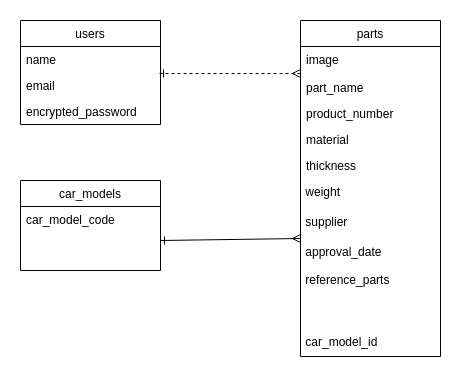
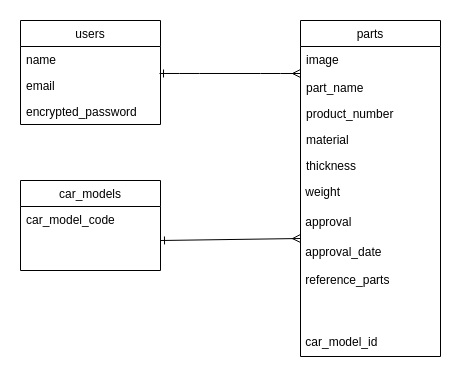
  <mxCell id="0" />
  <mxCell id="1" parent="0" />
  <mxCell id="2" value="users" style="swimlane;fontStyle=0;childLayout=stackLayout;horizontal=1;startSize=26;horizontalStack=0;resizeParent=1;resizeParentMax=0;resizeLast=0;collapsible=1;marginBottom=0;" parent="1" vertex="1"><mxGeometry x="20" y="20" width="140" height="104" as="geometry" /></mxCell>
  <mxCell id="3" value="name" style="text;strokeColor=none;fillColor=none;align=left;verticalAlign=top;spacingLeft=4;spacingRight=4;overflow=hidden;rotatable=0;points=[[0,0.5],[1,0.5]];portConstraint=eastwest;" parent="2" vertex="1"><mxGeometry y="26" width="140" height="26" as="geometry" /></mxCell>
  <mxCell id="4" value="email" style="text;strokeColor=none;fillColor=none;align=left;verticalAlign=top;spacingLeft=4;spacingRight=4;overflow=hidden;rotatable=0;points=[[0,0.5],[1,0.5]];portConstraint=eastwest;" parent="2" vertex="1"><mxGeometry y="52" width="140" height="26" as="geometry" /></mxCell>
  <mxCell id="5" value="encrypted_password" style="text;strokeColor=none;fillColor=none;align=left;verticalAlign=top;spacingLeft=4;spacingRight=4;overflow=hidden;rotatable=0;points=[[0,0.5],[1,0.5]];portConstraint=eastwest;" parent="2" vertex="1"><mxGeometry y="78" width="140" height="26" as="geometry" /></mxCell>
  <mxCell id="6" value="car_models" style="swimlane;fontStyle=0;childLayout=stackLayout;horizontal=1;startSize=26;horizontalStack=0;resizeParent=1;resizeParentMax=0;resizeLast=0;collapsible=1;marginBottom=0;" parent="1" vertex="1"><mxGeometry x="20" y="180" width="140" height="90" as="geometry" /></mxCell>
  <mxCell id="7" value="car_model_code" style="text;strokeColor=none;fillColor=none;align=left;verticalAlign=top;spacingLeft=4;spacingRight=4;overflow=hidden;rotatable=0;points=[[0,0.5],[1,0.5]];portConstraint=eastwest;" parent="6" vertex="1"><mxGeometry y="26" width="140" height="64" as="geometry" /></mxCell>
  <mxCell id="8" value="parts" style="swimlane;fontStyle=0;childLayout=stackLayout;horizontal=1;startSize=26;horizontalStack=0;resizeParent=1;resizeParentMax=0;resizeLast=0;collapsible=1;marginBottom=0;" parent="1" vertex="1"><mxGeometry x="300" y="20" width="140" height="336" as="geometry" /></mxCell>
  <mxCell id="9" value="image&#10;&#10;part_name" style="text;strokeColor=none;fillColor=none;align=left;verticalAlign=top;spacingLeft=4;spacingRight=4;overflow=hidden;rotatable=0;points=[[0,0.5],[1,0.5]];portConstraint=eastwest;" parent="8" vertex="1"><mxGeometry y="26" width="140" height="54" as="geometry" /></mxCell>
  <mxCell id="10" value="product_number" style="text;strokeColor=none;fillColor=none;align=left;verticalAlign=top;spacingLeft=4;spacingRight=4;overflow=hidden;rotatable=0;points=[[0,0.5],[1,0.5]];portConstraint=eastwest;" parent="8" vertex="1"><mxGeometry y="80" width="140" height="26" as="geometry" /></mxCell>
  <mxCell id="11" value="material" style="text;strokeColor=none;fillColor=none;align=left;verticalAlign=top;spacingLeft=4;spacingRight=4;overflow=hidden;rotatable=0;points=[[0,0.5],[1,0.5]];portConstraint=eastwest;" parent="8" vertex="1"><mxGeometry y="106" width="140" height="26" as="geometry" /></mxCell>
  <mxCell id="12" value="thickness" style="text;strokeColor=none;fillColor=none;align=left;verticalAlign=top;spacingLeft=4;spacingRight=4;overflow=hidden;rotatable=0;points=[[0,0.5],[1,0.5]];portConstraint=eastwest;" parent="8" vertex="1"><mxGeometry y="132" width="140" height="26" as="geometry" /></mxCell>
  <mxCell id="13" value="&lt;font face=&quot;helvetica&quot;&gt;&amp;nbsp;weight&lt;/font&gt;" style="text;whiteSpace=wrap;html=1;" parent="8" vertex="1"><mxGeometry y="158" width="140" height="30" as="geometry" /></mxCell>
- <mxCell id="14" value="&lt;span style=&quot;font-family: &amp;#34;helvetica&amp;#34;&quot;&gt;&amp;nbsp;supplier&lt;/span&gt;" style="text;whiteSpace=wrap;html=1;" parent="8" vertex="1"><mxGeometry y="188" width="140" height="30" as="geometry" /></mxCell>
+ <mxCell id="14" value="&lt;span style=&quot;font-family: &amp;#34;helvetica&amp;#34;&quot;&gt;&amp;nbsp;approval&lt;/span&gt;" style="text;whiteSpace=wrap;html=1;" parent="8" vertex="1"><mxGeometry y="188" width="140" height="30" as="geometry" /></mxCell>
  <mxCell id="15" value="&lt;font face=&quot;helvetica&quot;&gt;&amp;nbsp;approval_date&lt;/font&gt;" style="text;whiteSpace=wrap;html=1;" parent="8" vertex="1"><mxGeometry y="218" width="140" height="118" as="geometry" /></mxCell>
- <mxCell id="16" value="" style="edgeStyle=entityRelationEdgeStyle;fontSize=12;html=1;endArrow=ERmany;exitX=0.993;exitY=1.038;exitDx=0;exitDy=0;entryX=0;entryY=0.5;entryDx=0;entryDy=0;endFill=0;startArrow=ERone;startFill=0;exitPerimeter=0;dashed=1;" parent="1" source="3" target="9" edge="1"><mxGeometry width="100" height="100" relative="1" as="geometry"><mxPoint x="220" y="320" as="sourcePoint" /><mxPoint x="150" y="310" as="targetPoint" /></mxGeometry></mxCell>
+ <mxCell id="16" value="" style="edgeStyle=entityRelationEdgeStyle;fontSize=12;html=1;endArrow=ERmany;exitX=0.993;exitY=1.038;exitDx=0;exitDy=0;entryX=0;entryY=0.5;entryDx=0;entryDy=0;endFill=0;startArrow=ERone;startFill=0;exitPerimeter=0;" parent="1" source="3" target="9" edge="1"><mxGeometry width="100" height="100" relative="1" as="geometry"><mxPoint x="220" y="320" as="sourcePoint" /><mxPoint x="150" y="310" as="targetPoint" /></mxGeometry></mxCell>
  <mxCell id="17" value="" style="endArrow=ERmany;html=1;rounded=0;entryX=0;entryY=0;entryDx=0;entryDy=0;startArrow=ERone;startFill=0;endFill=0;" parent="1" target="15" edge="1"><mxGeometry relative="1" as="geometry"><mxPoint x="160" y="240" as="sourcePoint" /><mxPoint x="260" y="240" as="targetPoint" /></mxGeometry></mxCell>
  <mxCell id="18" value="&lt;span style=&quot;font-family: &amp;#34;helvetica&amp;#34;&quot;&gt;&amp;nbsp;car_model_id&lt;/span&gt;" style="text;whiteSpace=wrap;html=1;" parent="1" vertex="1"><mxGeometry x="300" y="328" width="140" height="30" as="geometry" /></mxCell>
  <mxCell id="19" value="&lt;span style=&quot;font-family: &amp;#34;helvetica&amp;#34;&quot;&gt;&amp;nbsp;reference_parts&lt;/span&gt;" style="text;whiteSpace=wrap;html=1;" parent="1" vertex="1"><mxGeometry x="300" y="266" width="140" height="30" as="geometry" /></mxCell>
